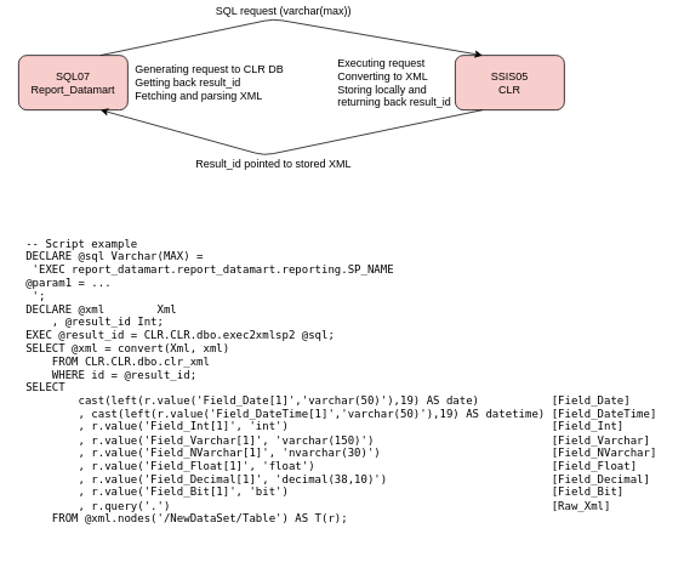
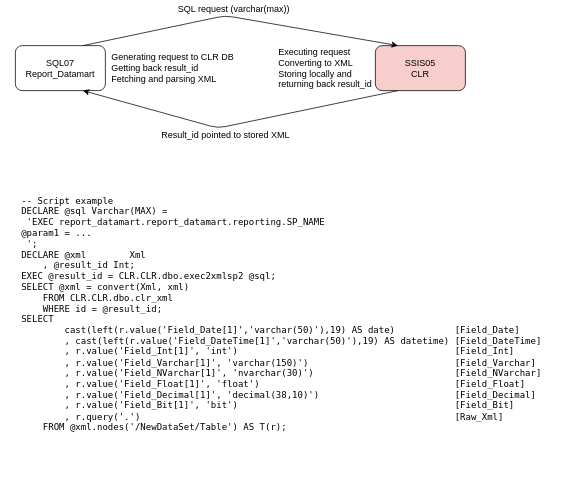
  <mxCell id="0" />
  <mxCell id="1" parent="0" />
- <mxCell id="2" value="SQL07&lt;br&gt;Report_Datamart" style="rounded=1;whiteSpace=wrap;html=1;fillColor=#f8cecc;" parent="1" vertex="1"><mxGeometry x="20" y="60" width="120" height="60" as="geometry" /></mxCell>
+ <mxCell id="2" value="SQL07&lt;br&gt;Report_Datamart" style="rounded=1;whiteSpace=wrap;html=1;" parent="1" vertex="1"><mxGeometry x="20" y="60" width="120" height="60" as="geometry" /></mxCell>
  <mxCell id="3" value="SSIS05&lt;br&gt;CLR&lt;br&gt;" style="rounded=1;whiteSpace=wrap;html=1;fillColor=#f8cecc;" parent="1" vertex="1"><mxGeometry x="500" y="60" width="120" height="60" as="geometry" /></mxCell>
  <mxCell id="4" value="" style="endArrow=classic;html=1;exitX=0.75;exitY=0;exitDx=0;exitDy=0;entryX=0.25;entryY=0;entryDx=0;entryDy=0;" parent="1" source="2" target="3" edge="1"><mxGeometry width="50" height="50" relative="1" as="geometry"><mxPoint x="20" y="190" as="sourcePoint" /><mxPoint x="70" y="140" as="targetPoint" /><Array as="points"><mxPoint x="300" y="20" /></Array></mxGeometry></mxCell>
  <mxCell id="5" value="SQL request (varchar(max))" style="text;html=1;resizable=0;points=[];align=center;verticalAlign=middle;labelBackgroundColor=#ffffff;" parent="4" vertex="1" connectable="0"><mxGeometry x="0.026" y="-13" relative="1" as="geometry"><mxPoint x="-12" y="-27" as="offset" /></mxGeometry></mxCell>
  <mxCell id="6" value="&lt;div style=&quot;text-align: left&quot;&gt;&lt;span&gt;Executing request&lt;br&gt;Converting to XML&lt;br&gt;Storing locally and returning back result_id&lt;/span&gt;&lt;/div&gt;" style="text;html=1;strokeColor=none;fillColor=none;align=center;verticalAlign=middle;whiteSpace=wrap;rounded=0;" parent="1" vertex="1"><mxGeometry x="370" y="60" width="140" height="60" as="geometry" /></mxCell>
  <mxCell id="7" value="" style="endArrow=classic;html=1;exitX=0.25;exitY=1;exitDx=0;exitDy=0;entryX=0.75;entryY=1;entryDx=0;entryDy=0;" parent="1" source="3" target="2" edge="1"><mxGeometry width="50" height="50" relative="1" as="geometry"><mxPoint x="20" y="190" as="sourcePoint" /><mxPoint x="70" y="140" as="targetPoint" /><Array as="points"><mxPoint x="290" y="170" /></Array></mxGeometry></mxCell>
  <mxCell id="8" value="Result_id pointed to stored XML" style="text;html=1;resizable=0;points=[];align=center;verticalAlign=middle;labelBackgroundColor=#ffffff;" parent="7" vertex="1" connectable="0"><mxGeometry x="0.025" y="-13" relative="1" as="geometry"><mxPoint x="-11" y="27.5" as="offset" /></mxGeometry></mxCell>
  <mxCell id="9" value="&lt;div style=&quot;text-align: left&quot;&gt;&lt;span&gt;Generating request to CLR DB&lt;/span&gt;&lt;/div&gt;&lt;div style=&quot;text-align: left&quot;&gt;&lt;span&gt;Getting back result_id&lt;/span&gt;&lt;/div&gt;&lt;div style=&quot;text-align: left&quot;&gt;&lt;span&gt;Fetching and parsing XML&lt;/span&gt;&lt;/div&gt;" style="text;html=1;strokeColor=none;fillColor=none;align=center;verticalAlign=middle;whiteSpace=wrap;rounded=0;" parent="1" vertex="1"><mxGeometry x="140" y="60" width="180" height="60" as="geometry" /></mxCell>
  <mxCell id="10" value="&lt;pre style=&quot;text-align: left&quot;&gt;-- Script example&lt;br&gt;DECLARE @sql Varchar(MAX) =&lt;br&gt;&amp;nbsp;'EXEC report_datamart.report_datamart.reporting.SP_NAME&lt;br&gt;@param1 = ...&lt;br&gt;&amp;nbsp;';&lt;br&gt;DECLARE @xml&amp;nbsp; &amp;nbsp; &amp;nbsp; &amp;nbsp; Xml&lt;br&gt;&amp;nbsp; &amp;nbsp; , @result_id Int;&lt;br&gt;EXEC @result_id = CLR.CLR.dbo.exec2xmlsp2 @sql;&lt;br&gt;SELECT @xml = convert(Xml, xml)&lt;br&gt;&amp;nbsp; &amp;nbsp; FROM CLR.CLR.dbo.clr_xml&lt;br&gt;&amp;nbsp; &amp;nbsp; WHERE id = @result_id;&lt;br&gt;SELECT&lt;br&gt;&amp;nbsp; &amp;nbsp; &amp;nbsp; &amp;nbsp; cast(left(r.value('Field_Date[1]','varchar(50)'),19) AS date)&amp;nbsp; &amp;nbsp; &amp;nbsp; &amp;nbsp;   &amp;nbsp;[Field_Date]&lt;br&gt;&amp;nbsp; &amp;nbsp; &amp;nbsp; &amp;nbsp; , cast(left(r.value('Field_DateTime[1]','varchar(50)'),19) AS datetime) [Field_DateTime]&lt;br&gt;&amp;nbsp; &amp;nbsp; &amp;nbsp; &amp;nbsp; , r.value('Field_Int[1]', 'int')&amp;nbsp; &amp;nbsp; &amp;nbsp; &amp;nbsp; &amp;nbsp; &amp;nbsp; &amp;nbsp; &amp;nbsp; &amp;nbsp; &amp;nbsp; &amp;nbsp; &amp;nbsp; &amp;nbsp; &amp;nbsp; &amp;nbsp; &amp;nbsp; &amp;nbsp; &amp;nbsp; &amp;nbsp; &amp;nbsp; [Field_Int]&lt;br&gt;&amp;nbsp; &amp;nbsp; &amp;nbsp; &amp;nbsp; , r.value('Field_Varchar[1]', 'varchar(150)')&amp;nbsp; &amp;nbsp; &amp;nbsp; &amp;nbsp; &amp;nbsp; &amp;nbsp; &amp;nbsp; &amp;nbsp; &amp;nbsp; &amp;nbsp; &amp;nbsp; &amp;nbsp; &amp;nbsp; &amp;nbsp;[Field_Varchar]&lt;br&gt;&amp;nbsp; &amp;nbsp; &amp;nbsp; &amp;nbsp; , r.value('Field_NVarchar[1]', 'nvarchar(30)')&amp;nbsp; &amp;nbsp; &amp;nbsp; &amp;nbsp; &amp;nbsp; &amp;nbsp; &amp;nbsp; &amp;nbsp; &amp;nbsp; &amp;nbsp; &amp;nbsp; &amp;nbsp; &amp;nbsp; [Field_NVarchar]&lt;br&gt;&amp;nbsp; &amp;nbsp; &amp;nbsp; &amp;nbsp; , r.value('Field_Float[1]', 'float')&amp;nbsp; &amp;nbsp; &amp;nbsp; &amp;nbsp; &amp;nbsp; &amp;nbsp; &amp;nbsp; &amp;nbsp; &amp;nbsp; &amp;nbsp; &amp;nbsp; &amp;nbsp; &amp;nbsp; &amp;nbsp; &amp;nbsp; &amp;nbsp; &amp;nbsp; &amp;nbsp; [Field_Float]&lt;br&gt;&amp;nbsp; &amp;nbsp; &amp;nbsp; &amp;nbsp; , r.value('Field_Decimal[1]', 'decimal(38,10)')&amp;nbsp; &amp;nbsp; &amp;nbsp; &amp;nbsp; &amp;nbsp; &amp;nbsp; &amp;nbsp; &amp;nbsp; &amp;nbsp; &amp;nbsp; &amp;nbsp; &amp;nbsp; &amp;nbsp;[Field_Decimal]&lt;br&gt;&amp;nbsp; &amp;nbsp; &amp;nbsp; &amp;nbsp; , r.value('Field_Bit[1]', 'bit')&amp;nbsp; &amp;nbsp; &amp;nbsp; &amp;nbsp; &amp;nbsp; &amp;nbsp; &amp;nbsp; &amp;nbsp; &amp;nbsp; &amp;nbsp; &amp;nbsp; &amp;nbsp; &amp;nbsp; &amp;nbsp; &amp;nbsp; &amp;nbsp; &amp;nbsp; &amp;nbsp; &amp;nbsp; &amp;nbsp; [Field_Bit]&lt;br&gt;&amp;nbsp; &amp;nbsp; &amp;nbsp; &amp;nbsp; , r.query('.')&amp;nbsp; &amp;nbsp; &amp;nbsp; &amp;nbsp; &amp;nbsp; &amp;nbsp; &amp;nbsp; &amp;nbsp; &amp;nbsp; &amp;nbsp; &amp;nbsp; &amp;nbsp; &amp;nbsp; &amp;nbsp; &amp;nbsp; &amp;nbsp; &amp;nbsp; &amp;nbsp; &amp;nbsp; &amp;nbsp; &amp;nbsp; &amp;nbsp; &amp;nbsp; &amp;nbsp; &amp;nbsp; &amp;nbsp; &amp;nbsp; &amp;nbsp; &amp;nbsp; [Raw_Xml]&lt;br&gt;&lt;span&gt;&amp;nbsp; &amp;nbsp; FROM @xml.nodes('/NewDataSet/Table') AS T(r);&lt;/span&gt;&lt;/pre&gt;&lt;div style=&quot;text-align: left&quot;&gt;&lt;br&gt;&lt;/div&gt;" style="text;html=1;strokeColor=none;fillColor=none;align=center;verticalAlign=middle;whiteSpace=wrap;rounded=0;" parent="1" vertex="1"><mxGeometry x="20" y="230" width="710" height="390" as="geometry" /></mxCell>
